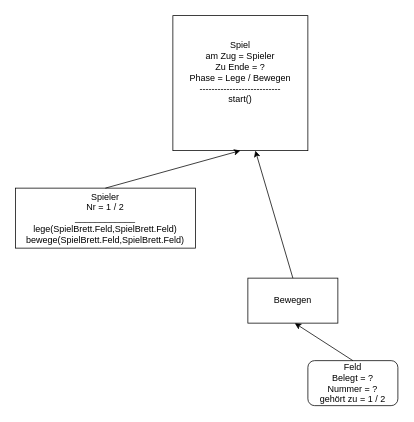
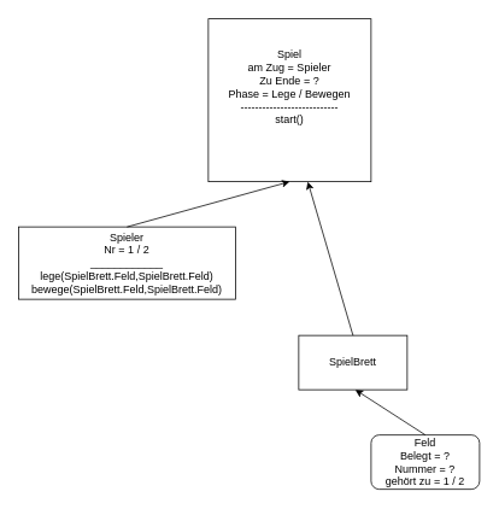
  <mxCell id="0" />
  <mxCell id="1" parent="0" />
  <mxCell id="2" value="Spieler&lt;br&gt;Nr = 1 / 2&lt;br&gt;____________&lt;br&gt;lege(&lt;span&gt;SpielBrett.Feld&lt;/span&gt;,SpielBrett.Feld)&lt;br&gt;bewege(&lt;span&gt;SpielBrett.Feld&lt;/span&gt;,SpielBrett.Feld)" parent="1" vertex="1" style="rounded=0;whiteSpace=wrap;html=1;"><mxGeometry as="geometry" y="250" x="20" height="80" width="240" /></mxCell>
- <mxCell id="3" value="Bewegen" parent="1" vertex="1" style="rounded=0;whiteSpace=wrap;html=1;"><mxGeometry as="geometry" y="370" x="330" height="60" width="120" /></mxCell>
+ <mxCell id="3" value="SpielBrett" parent="1" vertex="1" style="rounded=0;whiteSpace=wrap;html=1;"><mxGeometry as="geometry" y="370" x="330" height="60" width="120" /></mxCell>
  <mxCell id="4" value="Spiel&lt;br&gt;am Zug = Spieler&lt;br&gt;Zu Ende = ?&lt;br&gt;Phase = Lege / Bewegen&lt;br&gt;---------------------------&lt;br&gt;start()&lt;br&gt;&lt;br&gt;&lt;br&gt;" parent="1" vertex="1" style="rounded=0;whiteSpace=wrap;html=1;"><mxGeometry as="geometry" y="20" x="230" height="180" width="180" /></mxCell>
  <mxCell id="5" value="" parent="1" style="endArrow=classic;html=1;entryX=0.5;entryY=1;entryDx=0;entryDy=0;exitX=0.5;exitY=0;exitDx=0;exitDy=0;" target="4" source="2" edge="1"><mxGeometry as="geometry" height="50" width="50" relative="1"><mxPoint as="sourcePoint" y="260" x="290" /><mxPoint as="targetPoint" y="210" x="340" /></mxGeometry></mxCell>
  <mxCell id="6" value="" parent="1" style="endArrow=classic;html=1;entryX=0.611;entryY=1;entryDx=0;entryDy=0;exitX=0.5;exitY=0;exitDx=0;exitDy=0;entryPerimeter=0;" target="4" source="3" edge="1"><mxGeometry as="geometry" height="50" width="50" relative="1"><mxPoint as="sourcePoint" y="300" x="343" /><mxPoint as="targetPoint" y="250" x="393" /></mxGeometry></mxCell>
  <mxCell id="7" value="Feld&lt;br&gt;Belegt = ?&lt;br&gt;Nummer = ?&lt;br&gt;gehört zu = 1 / 2&lt;br&gt;" parent="1" vertex="1" style="whiteSpace=wrap;html=1;rounded=1;"><mxGeometry as="geometry" y="480" x="410" height="60" width="120" /></mxCell>
  <mxCell id="8" value="" parent="1" style="endArrow=classic;html=1;entryX=0.611;entryY=1;entryDx=0;entryDy=0;exitX=0.5;exitY=0;exitDx=0;exitDy=0;entryPerimeter=0;" source="7" edge="1"><mxGeometry as="geometry" height="50" width="50" relative="1"><mxPoint as="sourcePoint" y="600.071" x="442.571" /><mxPoint as="targetPoint" y="430.071" x="392.571" /></mxGeometry></mxCell>
